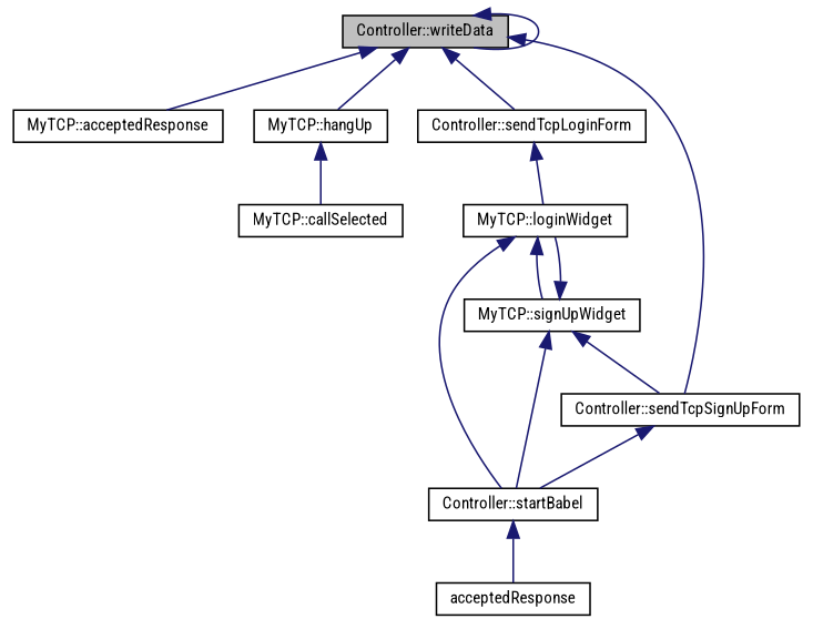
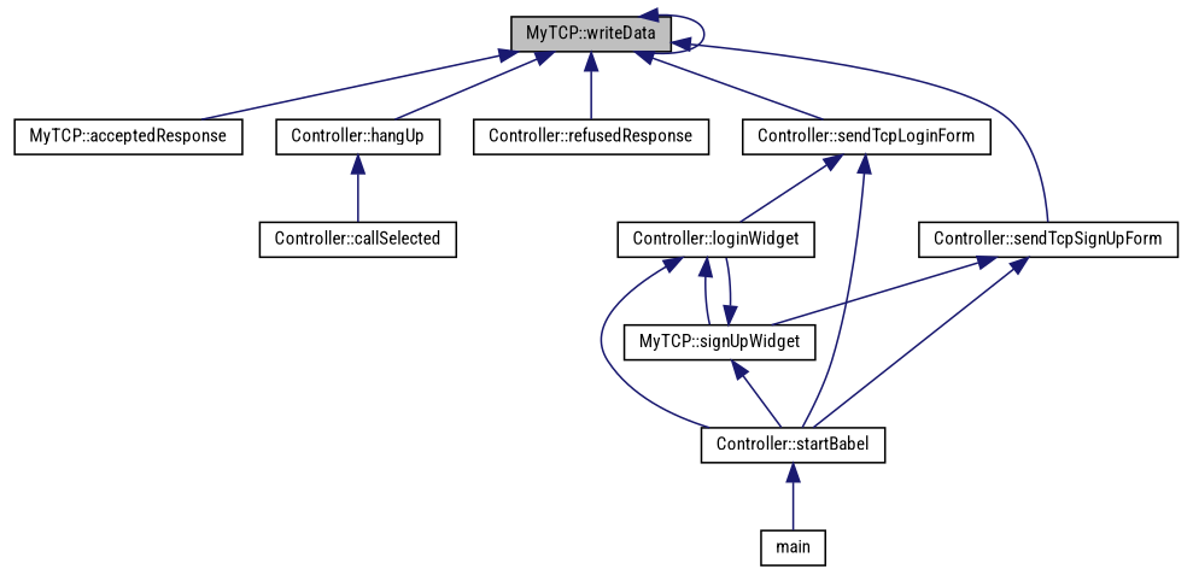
  digraph {
    fontname="Roboto Condensed"
    rankdir=TB
    node [color=black fillcolor=white fontname="Roboto Condensed" fontsize=10 shape=record style=filled]
    edge [color=midnightblue dir=back fontname="Roboto Condensed" fontsize=10 labelfontname=Helvetica labelfontsize=10 style=solid]
-   n1 [fillcolor=grey75 fontcolor=black height=0.2 label="Controller::writeData" width=0.4]
+   n1 [fillcolor=grey75 fontcolor=black height=0.2 label="MyTCP::writeData" width=0.4]
    n2 [height=0.2 label="MyTCP::acceptedResponse" width=0.4]
-   n3 [height=0.2 label="MyTCP::hangUp" width=0.4]
+   n3 [height=0.2 label="Controller::hangUp" width=0.4]
+   n4 [height=0.2 label="Controller::refusedResponse" width=0.4]
    n5 [height=0.2 label="Controller::sendTcpLoginForm" width=0.4]
    n6 [height=0.2 label="Controller::sendTcpSignUpForm" width=0.4]
-   n7 [height=0.2 label="MyTCP::callSelected" width=0.4]
-   n8 [height=0.2 label="MyTCP::loginWidget" width=0.4]
+   n7 [height=0.2 label="Controller::callSelected" width=0.4]
+   n8 [height=0.2 label="Controller::loginWidget" width=0.4]
    n9 [height=0.2 label="Controller::startBabel" width=0.4]
    n10 [height=0.2 label="MyTCP::signUpWidget" width=0.4]
-   n11 [height=0.2 label=acceptedResponse width=0.4]
+   n11 [height=0.2 label=main width=0.4]
    n1 -> n1
    n1 -> n2
    n1 -> n3
+   n1 -> n4
    n1 -> n5
    n1 -> n6
    n3 -> n7
    n5 -> n8
+   n5 -> n9
    n6 -> n9
-   n10 -> n6
+   n6 -> n10
    n8 -> n9
    n8 -> n10
    n9 -> n11
    n10 -> n8
    n10 -> n9
  }
